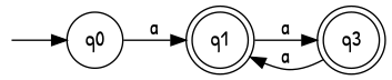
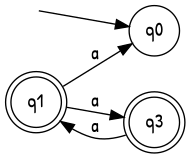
  digraph {
    fontname="Patrick Hand"
    rankdir=LR
    node [color=black fontcolor=black fontname="Patrick Hand" shape=doublecircle]
    edge [fontname="Patrick Hand"]
    start [color=white fontcolor=white shape=point]
    q0 [shape=circle]
    q1
    n4 [label=q3]
    start -> q0
-   q0 -> q1 [label=a]
+   q1 -> q0 [label=a]
    q1 -> n4 [label=a]
    n4 -> q1 [label=a]
  }
